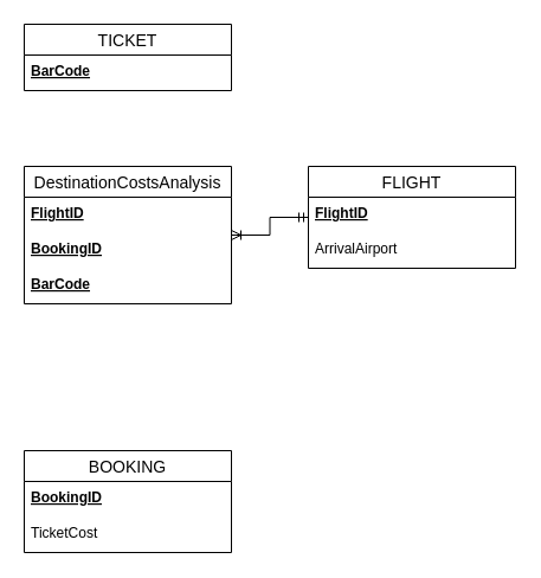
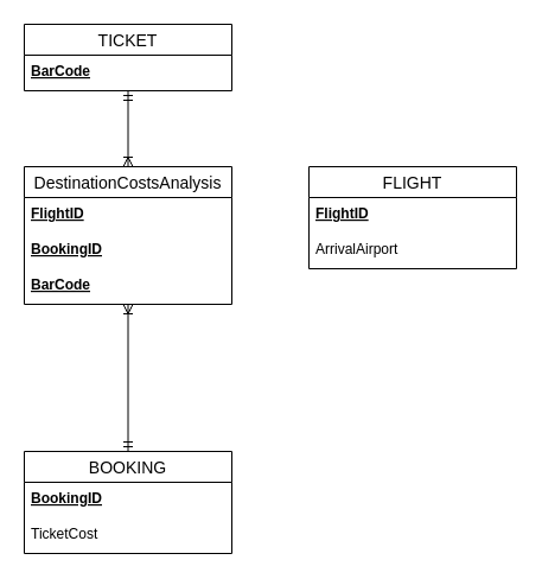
  <mxCell id="0" />
  <mxCell id="1" parent="0" />
  <mxCell id="2" value="DestinationCostsAnalysis" style="swimlane;fontStyle=0;childLayout=stackLayout;horizontal=1;startSize=26;horizontalStack=0;resizeParent=1;resizeParentMax=0;resizeLast=0;collapsible=1;marginBottom=0;align=center;fontSize=14;" vertex="1" parent="1"><mxGeometry x="20" y="140" width="175" height="116" as="geometry"><mxRectangle x="160" y="160" width="190" height="26" as="alternateBounds" /></mxGeometry></mxCell>
  <mxCell id="3" value="FlightID" style="text;strokeColor=none;fillColor=none;spacingLeft=4;spacingRight=4;overflow=hidden;rotatable=0;points=[[0,0.5],[1,0.5]];portConstraint=eastwest;fontSize=12;fontStyle=5" vertex="1" parent="2"><mxGeometry y="26" width="175" height="30" as="geometry" /></mxCell>
  <mxCell id="4" value="BookingID" style="text;strokeColor=none;fillColor=none;spacingLeft=4;spacingRight=4;overflow=hidden;rotatable=0;points=[[0,0.5],[1,0.5]];portConstraint=eastwest;fontSize=12;fontStyle=5" vertex="1" parent="2"><mxGeometry y="56" width="175" height="30" as="geometry" /></mxCell>
  <mxCell id="5" value="BarCode" style="text;strokeColor=none;fillColor=none;spacingLeft=4;spacingRight=4;overflow=hidden;rotatable=0;points=[[0,0.5],[1,0.5]];portConstraint=eastwest;fontSize=12;fontStyle=5" vertex="1" parent="2"><mxGeometry y="86" width="175" height="30" as="geometry" /></mxCell>
  <mxCell id="6" value="FLIGHT" style="swimlane;fontStyle=0;childLayout=stackLayout;horizontal=1;startSize=26;horizontalStack=0;resizeParent=1;resizeParentMax=0;resizeLast=0;collapsible=1;marginBottom=0;align=center;fontSize=14;" vertex="1" parent="1"><mxGeometry x="260" y="140" width="175" height="86" as="geometry" /></mxCell>
  <mxCell id="7" value="FlightID" style="text;strokeColor=none;fillColor=none;spacingLeft=4;spacingRight=4;overflow=hidden;rotatable=0;points=[[0,0.5],[1,0.5]];portConstraint=eastwest;fontSize=12;fontStyle=5" vertex="1" parent="6"><mxGeometry y="26" width="175" height="30" as="geometry" /></mxCell>
  <mxCell id="8" value="ArrivalAirport" style="text;strokeColor=none;fillColor=none;spacingLeft=4;spacingRight=4;overflow=hidden;rotatable=0;points=[[0,0.5],[1,0.5]];portConstraint=eastwest;fontSize=12;" vertex="1" parent="6"><mxGeometry y="56" width="175" height="30" as="geometry" /></mxCell>
- <mxCell id="9" style="edgeStyle=orthogonalEdgeStyle;rounded=0;orthogonalLoop=1;jettySize=auto;html=1;endArrow=ERoneToMany;endFill=0;startArrow=ERmandOne;startFill=0;" edge="1" parent="1" source="6" target="2"><mxGeometry relative="1" as="geometry" /></mxCell>
  <mxCell id="10" value="BOOKING" style="swimlane;fontStyle=0;childLayout=stackLayout;horizontal=1;startSize=26;horizontalStack=0;resizeParent=1;resizeParentMax=0;resizeLast=0;collapsible=1;marginBottom=0;align=center;fontSize=14;" vertex="1" parent="1"><mxGeometry x="20" y="380" width="175" height="86" as="geometry" /></mxCell>
  <mxCell id="11" value="BookingID" style="text;strokeColor=none;fillColor=none;spacingLeft=4;spacingRight=4;overflow=hidden;rotatable=0;points=[[0,0.5],[1,0.5]];portConstraint=eastwest;fontSize=12;fontStyle=5" vertex="1" parent="10"><mxGeometry y="26" width="175" height="30" as="geometry" /></mxCell>
  <mxCell id="12" value="TicketCost" style="text;strokeColor=none;fillColor=none;spacingLeft=4;spacingRight=4;overflow=hidden;rotatable=0;points=[[0,0.5],[1,0.5]];portConstraint=eastwest;fontSize=12;" vertex="1" parent="10"><mxGeometry y="56" width="175" height="30" as="geometry" /></mxCell>
+ <mxCell id="13" style="edgeStyle=orthogonalEdgeStyle;rounded=0;orthogonalLoop=1;jettySize=auto;html=1;endArrow=ERoneToMany;endFill=0;startArrow=ERmandOne;startFill=0;" edge="1" parent="1" source="10" target="2"><mxGeometry relative="1" as="geometry"><mxPoint x="300" y="320" as="sourcePoint" /><mxPoint x="235" y="350" as="targetPoint" /></mxGeometry></mxCell>
  <mxCell id="14" value="TICKET" style="swimlane;fontStyle=0;childLayout=stackLayout;horizontal=1;startSize=26;horizontalStack=0;resizeParent=1;resizeParentMax=0;resizeLast=0;collapsible=1;marginBottom=0;align=center;fontSize=14;" vertex="1" parent="1"><mxGeometry x="20" y="20" width="175" height="56" as="geometry" /></mxCell>
  <mxCell id="15" value="BarCode" style="text;strokeColor=none;fillColor=none;spacingLeft=4;spacingRight=4;overflow=hidden;rotatable=0;points=[[0,0.5],[1,0.5]];portConstraint=eastwest;fontSize=12;fontStyle=5" vertex="1" parent="14"><mxGeometry y="26" width="175" height="30" as="geometry" /></mxCell>
+ <mxCell id="16" style="edgeStyle=orthogonalEdgeStyle;rounded=0;orthogonalLoop=1;jettySize=auto;html=1;startArrow=ERmandOne;startFill=0;endArrow=ERoneToMany;endFill=0;" edge="1" parent="1" source="14" target="2"><mxGeometry relative="1" as="geometry" /></mxCell>
